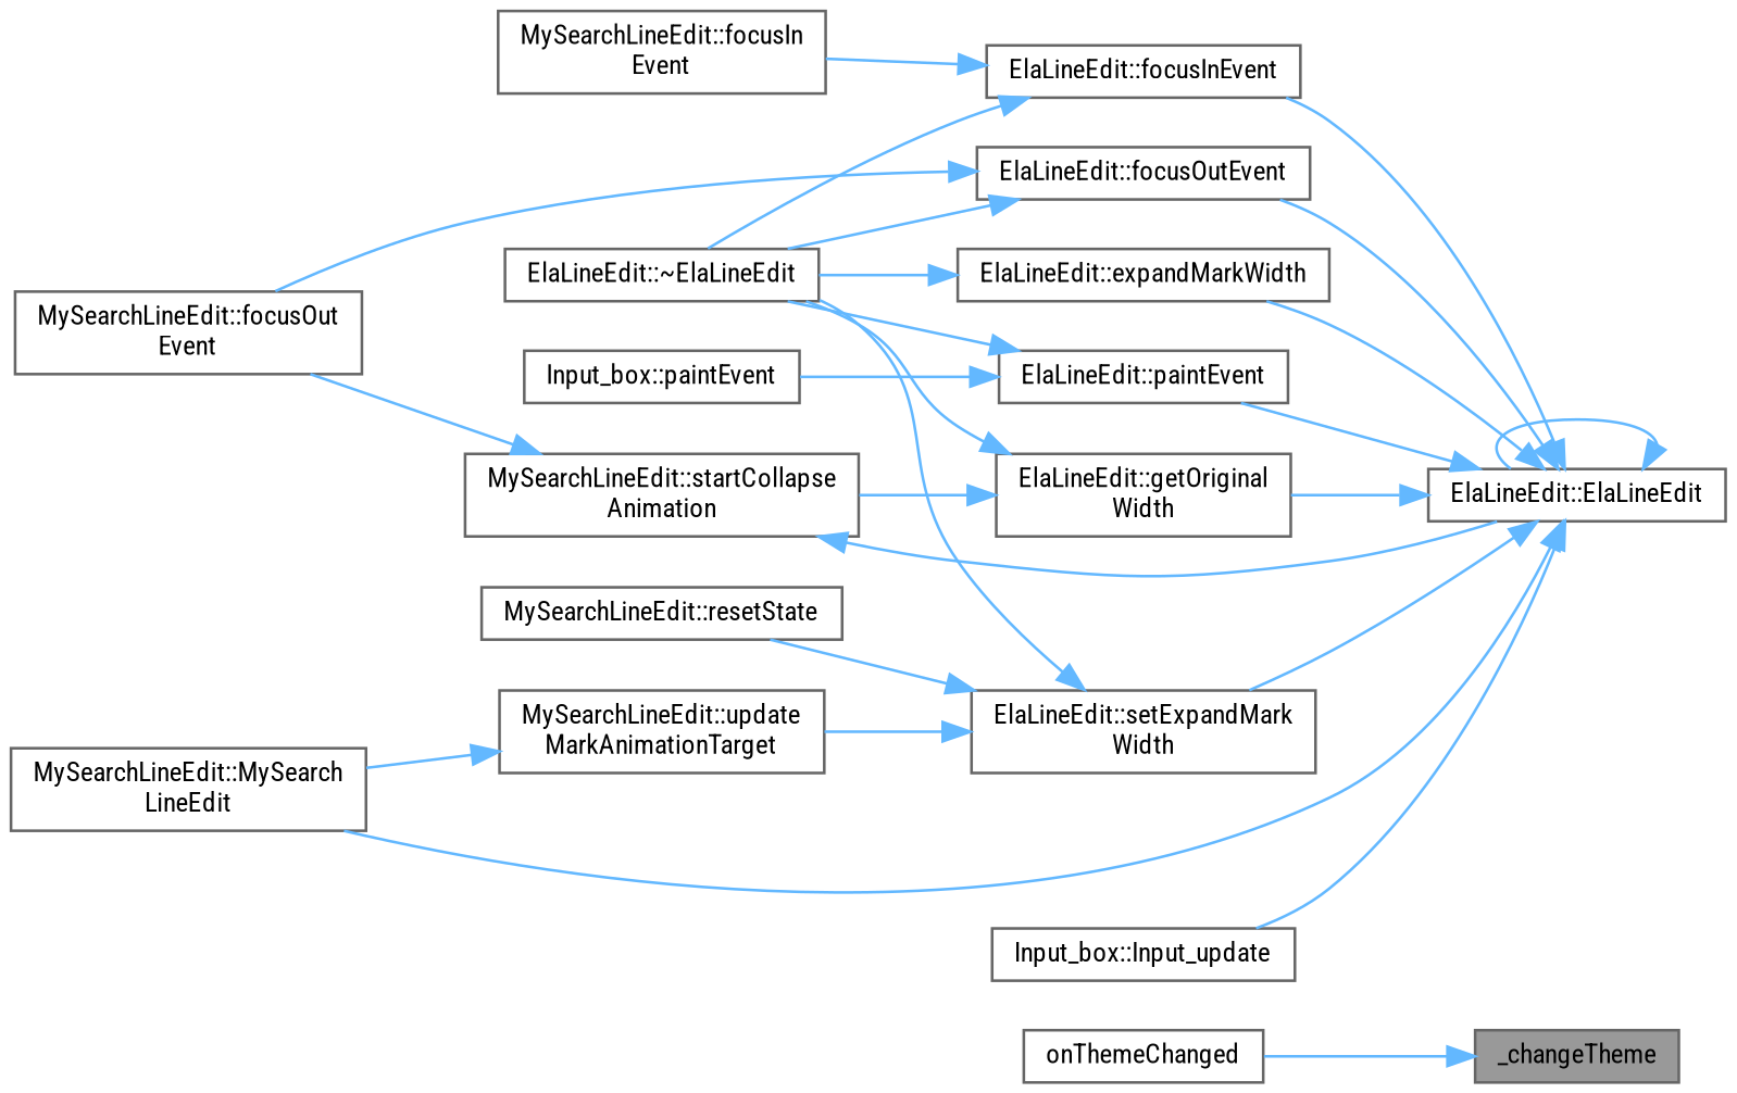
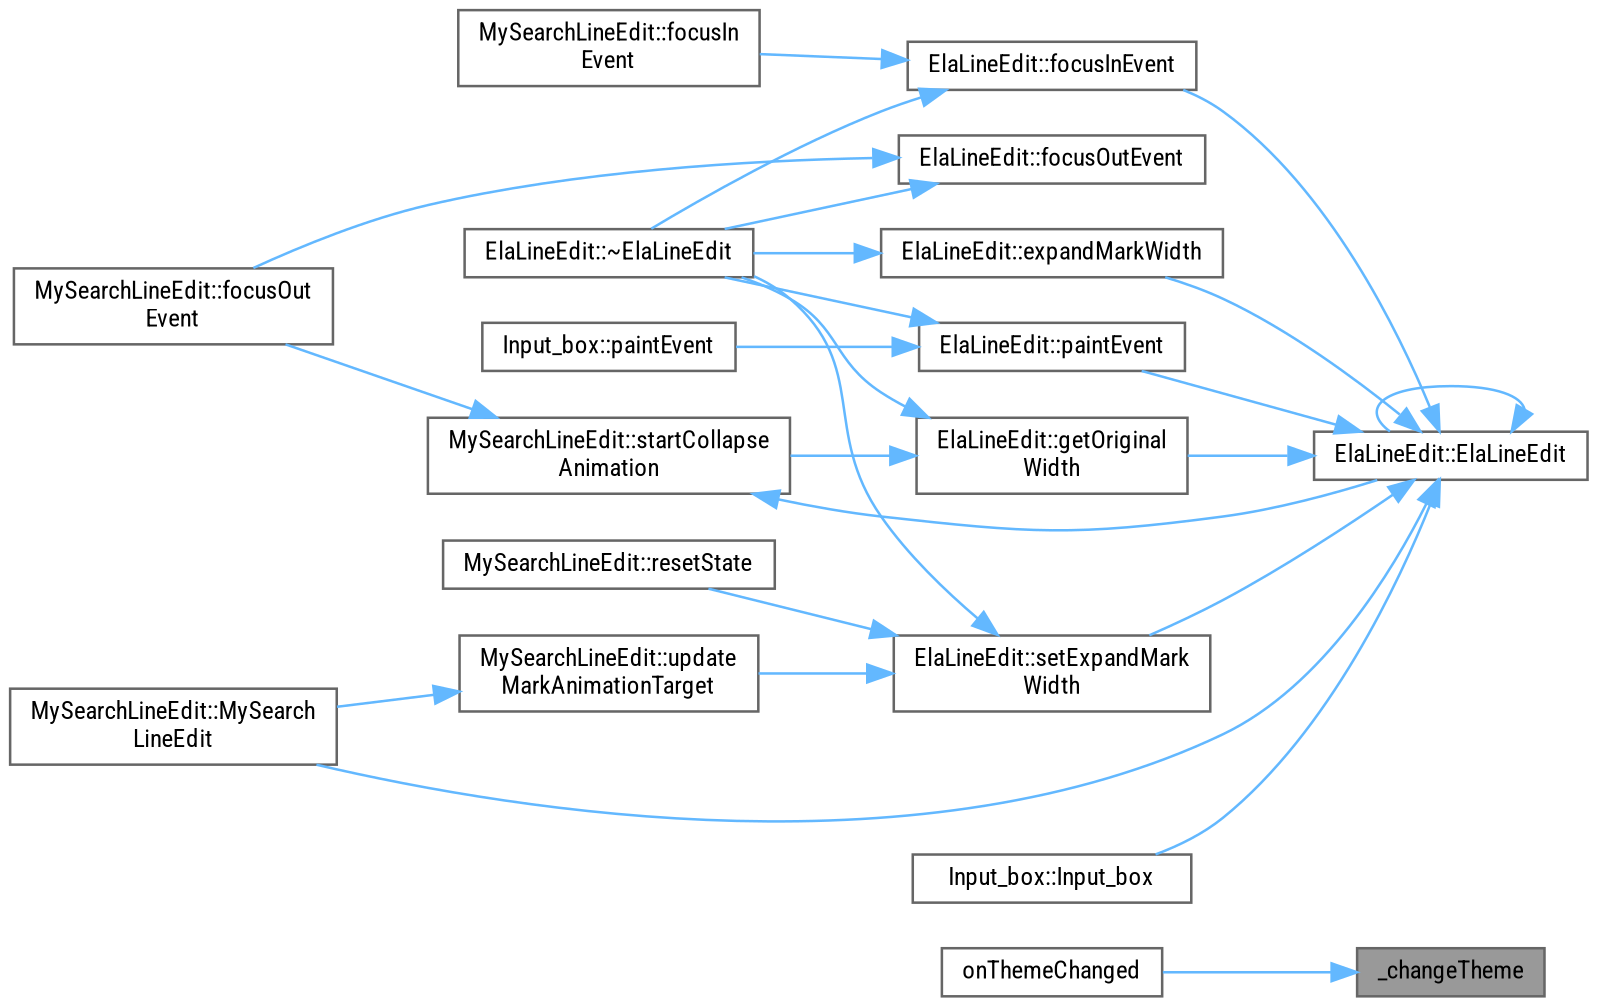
  digraph {
    fontname="Roboto Condensed"
    rankdir=RL
    node [color=grey40 fillcolor=white fontname="Roboto Condensed" fontsize=10 shape=box style=filled]
    edge [color=steelblue1 dir=back fontname="Roboto Condensed" fontsize=10 labelfontname=Helvetica labelfontsize=10 style=solid]
    n1 [color=gray40 fillcolor=grey60 fontcolor=black height=0.2 label=_changeTheme width=0.4]
    n2 [height=0.2 label=onThemeChanged width=0.4]
    n3 [height=0.2 label="ElaLineEdit::ElaLineEdit" width=0.4]
    n4 [height=0.2 label="ElaLineEdit::expandMarkWidth" width=0.4]
    n5 [height=0.2 label="ElaLineEdit::focusInEvent" width=0.4]
    n6 [height=0.2 label="ElaLineEdit::focusOutEvent" width=0.4]
    n7 [height=0.2 label="ElaLineEdit::getOriginal\lWidth" width=0.4]
-   n8 [height=0.2 label="Input_box::Input_update" width=0.4]
+   n8 [height=0.2 label="Input_box::Input_box" width=0.4]
    n9 [height=0.2 label="MySearchLineEdit::MySearch\lLineEdit" width=0.4]
    n10 [height=0.2 label="ElaLineEdit::paintEvent" width=0.4]
    n11 [height=0.2 label="ElaLineEdit::setExpandMark\lWidth" width=0.4]
    n12 [height=0.2 label="ElaLineEdit::~ElaLineEdit" width=0.4]
    n13 [height=0.2 label="MySearchLineEdit::focusIn\lEvent" width=0.4]
    n14 [height=0.2 label="MySearchLineEdit::focusOut\lEvent" width=0.4]
    n15 [height=0.2 label="MySearchLineEdit::startCollapse\lAnimation" width=0.4]
    n16 [height=0.2 label="Input_box::paintEvent" width=0.4]
    n17 [height=0.2 label="MySearchLineEdit::resetState" width=0.4]
    n18 [height=0.2 label="MySearchLineEdit::update\lMarkAnimationTarget" width=0.4]
    n1 -> n2
    n3 -> n3
    n3 -> n4
    n3 -> n5
-   n3 -> n6
    n3 -> n7
    n3 -> n8
    n3 -> n9
    n3 -> n10
    n3 -> n11
    n4 -> n12
    n5 -> n12
    n5 -> n13
    n6 -> n12
    n6 -> n14
    n7 -> n12
    n7 -> n15
    n10 -> n12
    n10 -> n16
    n11 -> n12
    n11 -> n17
    n11 -> n18
    n15 -> n3
    n15 -> n14
    n18 -> n9
  }
